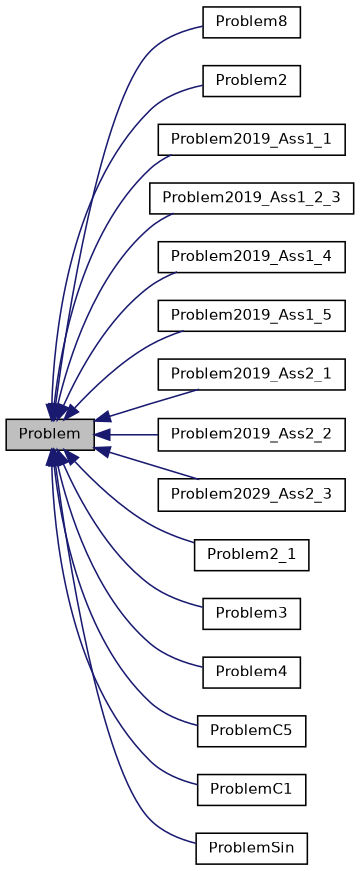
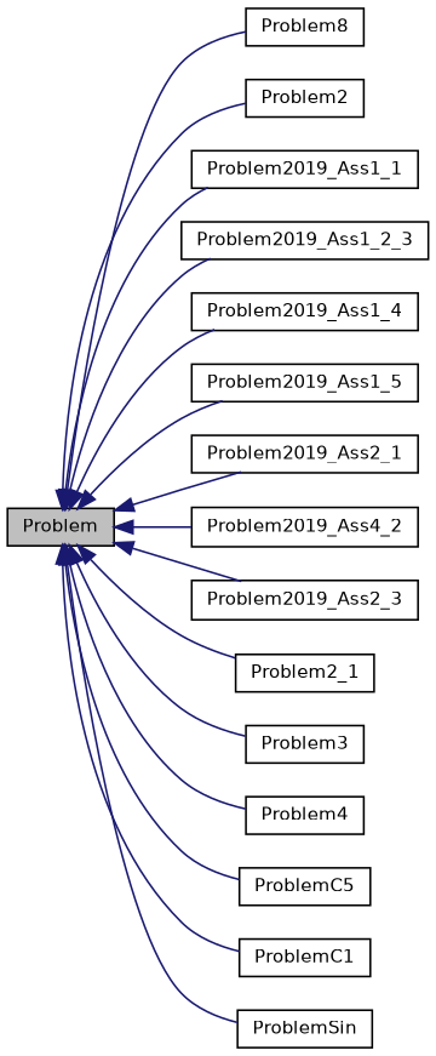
  digraph {
    rankdir=LR
    node [color=black fillcolor=white fontname=Helvetica fontsize=10 shape=record style=filled]
    edge [color=midnightblue dir=back fontname=Helvetica fontsize=10 labelfontname=Helvetica labelfontsize=10 style=solid]
    n1 [fillcolor=grey75 fontcolor=black height=0.2 label=Problem width=0.4]
    n2 [height=0.2 label=Problem8 width=0.4]
    n3 [height=0.2 label=Problem2 width=0.4]
    n4 [height=0.2 label=Problem2019_Ass1_1 width=0.4]
    n5 [height=0.2 label=Problem2019_Ass1_2_3 width=0.4]
    n6 [height=0.2 label=Problem2019_Ass1_4 width=0.4]
    n7 [height=0.2 label=Problem2019_Ass1_5 width=0.4]
    n8 [height=0.2 label=Problem2019_Ass2_1 width=0.4]
-   n9 [height=0.2 label=Problem2019_Ass2_2 width=0.4]
-   n10 [height=0.2 label=Problem2029_Ass2_3 width=0.4]
+   n9 [height=0.2 label=Problem2019_Ass4_2 width=0.4]
+   n10 [height=0.2 label=Problem2019_Ass2_3 width=0.4]
    n11 [height=0.2 label=Problem2_1 width=0.4]
    n12 [height=0.2 label=Problem3 width=0.4]
    n13 [height=0.2 label=Problem4 width=0.4]
    n14 [height=0.2 label=ProblemC5 width=0.4]
    n15 [height=0.2 label=ProblemC1 width=0.4]
    n16 [height=0.2 label=ProblemSin width=0.4]
    n1 -> n2
    n1 -> n3
    n1 -> n4
    n1 -> n5
    n1 -> n6
    n1 -> n7
    n1 -> n8
    n1 -> n9
    n1 -> n10
    n1 -> n11
    n1 -> n12
    n1 -> n13
    n1 -> n14
    n1 -> n15
    n1 -> n16
  }
